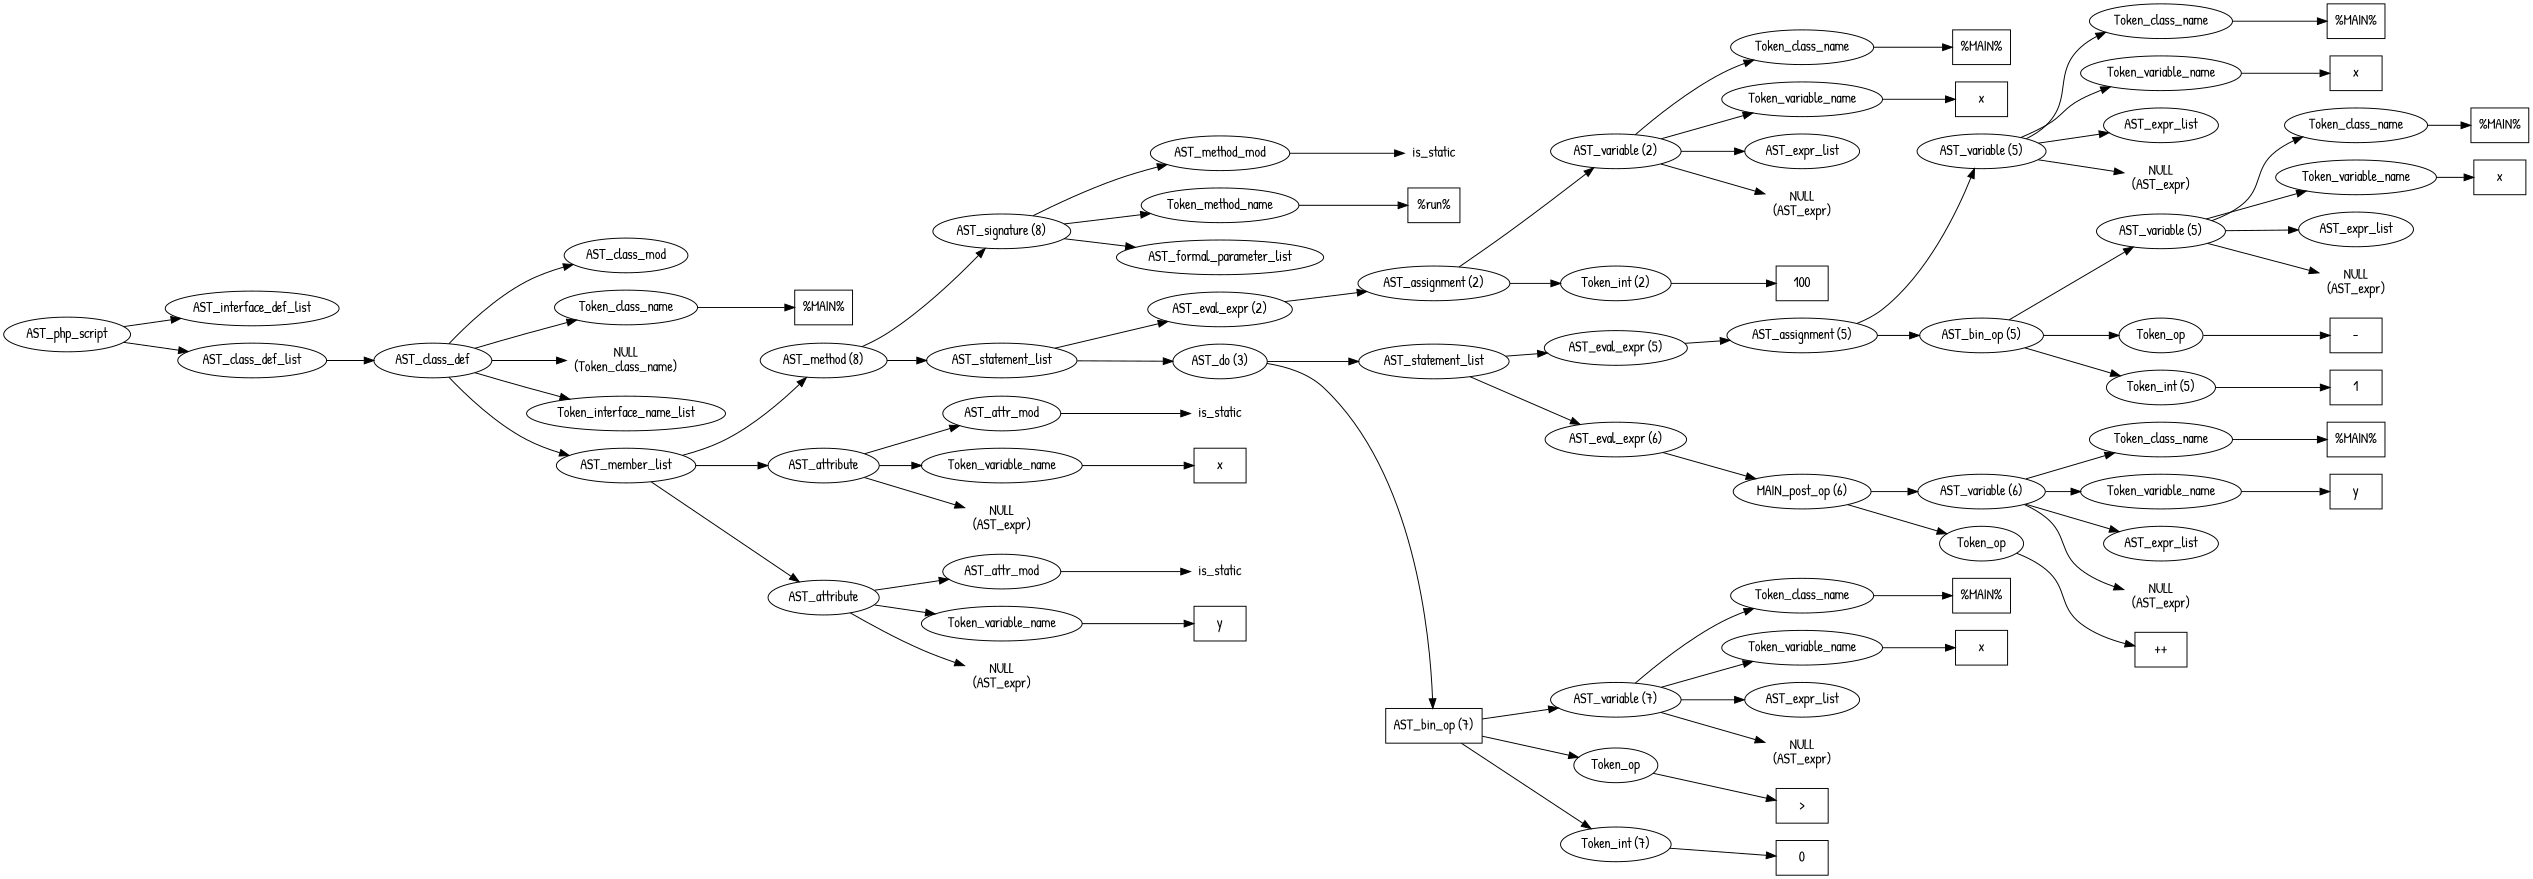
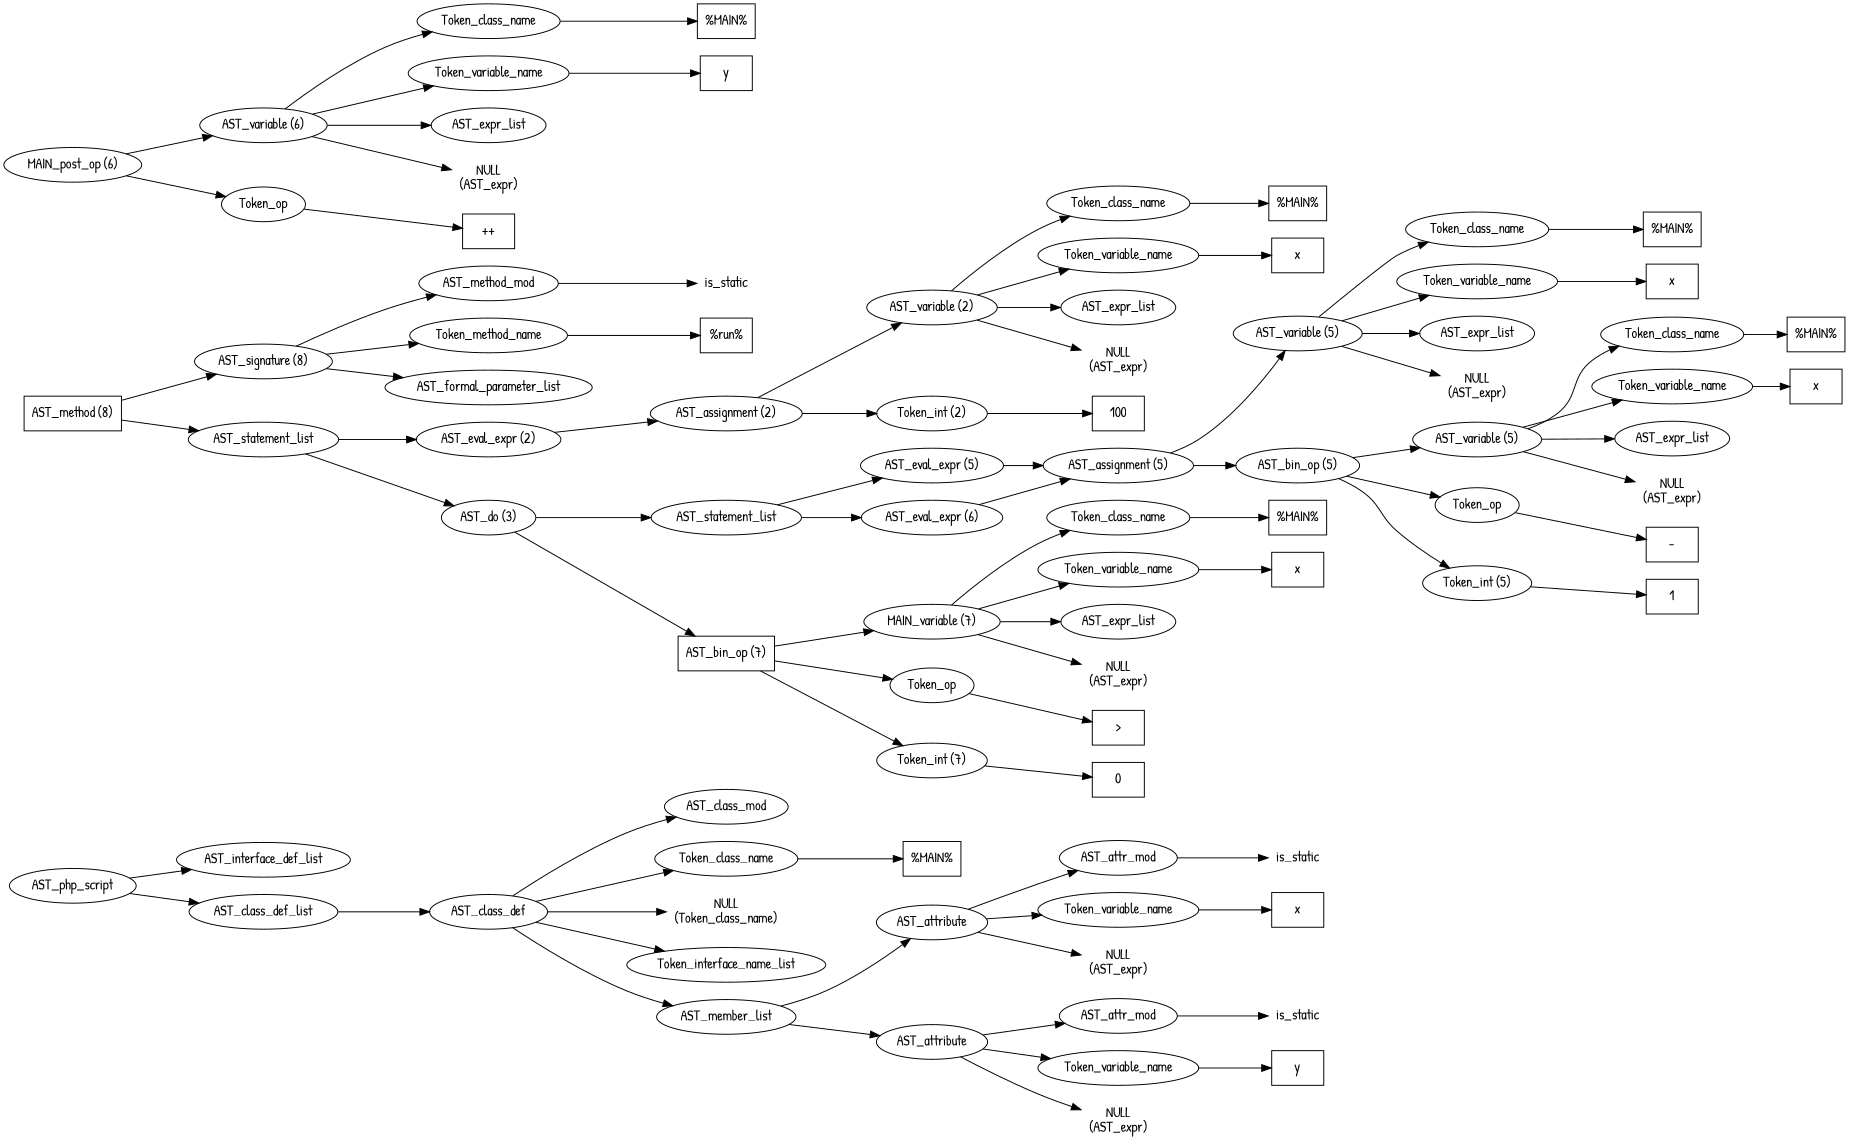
  digraph {
    fontname="Patrick Hand"
    rankdir=LR
    node [fontname="Patrick Hand"]
    edge [fontname="Patrick Hand"]
    n1 [label=AST_php_script]
    n2 [label=AST_interface_def_list]
    n3 [label=AST_class_def_list]
    n4 [label=AST_class_def]
    n5 [label=AST_class_mod]
    n6 [label=Token_class_name]
    n7 [label="NULL\n(Token_class_name)" shape=plaintext]
    n8 [label=Token_interface_name_list]
    n9 [label=AST_member_list]
    n10 [label="%MAIN%" shape=box]
-   n11 [label="AST_method (8)"]
+   n11 [label="AST_method (8)" shape=box]
    n12 [label=AST_attribute]
    n13 [label=AST_attribute]
    n14 [label="AST_signature (8)"]
    n15 [label=AST_statement_list]
    n16 [label=AST_attr_mod]
    n17 [label=Token_variable_name]
    n18 [label="NULL\n(AST_expr)" shape=plaintext]
    n19 [label=AST_attr_mod]
    n20 [label=Token_variable_name]
    n21 [label="NULL\n(AST_expr)" shape=plaintext]
    n22 [label=AST_method_mod]
    n23 [label=Token_method_name]
    n24 [label=AST_formal_parameter_list]
    n25 [label="AST_eval_expr (2)"]
    n26 [label="AST_do (3)"]
    n27 [label=is_static shape=plaintext]
    n28 [label="%run%" shape=box]
    n29 [label="AST_assignment (2)"]
    n30 [label=AST_statement_list]
    n31 [label="AST_bin_op (7)" shape=box]
    n32 [label="AST_variable (2)"]
    n33 [label="Token_int (2)"]
    n34 [label=Token_class_name]
    n35 [label=Token_variable_name]
    n36 [label=AST_expr_list]
    n37 [label="NULL\n(AST_expr)" shape=plaintext]
    n38 [label=100 shape=box]
    n39 [label="%MAIN%" shape=box]
    n40 [label=x shape=box]
    n41 [label="AST_eval_expr (5)"]
    n42 [label="AST_eval_expr (6)"]
-   n43 [label="AST_variable (7)"]
+   n43 [label="MAIN_variable (7)"]
    n44 [label=Token_op]
    n45 [label="Token_int (7)"]
    n46 [label="AST_assignment (5)"]
    n47 [label="MAIN_post_op (6)"]
    n48 [label="AST_variable (5)"]
    n49 [label="AST_bin_op (5)"]
    n50 [label=Token_class_name]
    n51 [label=Token_variable_name]
    n52 [label=AST_expr_list]
    n53 [label="NULL\n(AST_expr)" shape=plaintext]
    n54 [label="AST_variable (5)"]
    n55 [label=Token_op]
    n56 [label="Token_int (5)"]
    n57 [label="%MAIN%" shape=box]
    n58 [label=x shape=box]
    n59 [label=Token_class_name]
    n60 [label=Token_variable_name]
    n61 [label=AST_expr_list]
    n62 [label="NULL\n(AST_expr)" shape=plaintext]
    n63 [label="-" shape=box]
    n64 [label=1 shape=box]
    n65 [label="%MAIN%" shape=box]
    n66 [label=x shape=box]
    n67 [label="AST_variable (6)"]
    n68 [label=Token_op]
    n69 [label=Token_class_name]
    n70 [label=Token_variable_name]
    n71 [label=AST_expr_list]
    n72 [label="NULL\n(AST_expr)" shape=plaintext]
    n73 [label="++" shape=box]
    n74 [label="%MAIN%" shape=box]
    n75 [label=y shape=box]
    n76 [label=Token_class_name]
    n77 [label=Token_variable_name]
    n78 [label=AST_expr_list]
    n79 [label="NULL\n(AST_expr)" shape=plaintext]
    n80 [label=">" shape=box]
    n81 [label=0 shape=box]
    n82 [label="%MAIN%" shape=box]
    n83 [label=x shape=box]
    n84 [label=is_static shape=plaintext]
    n85 [label=x shape=box]
    n86 [label=is_static shape=plaintext]
    n87 [label=y shape=box]
    n1 -> n2
    n1 -> n3
    n3 -> n4
    n4 -> n5
    n4 -> n6
    n4 -> n7
    n4 -> n8
    n4 -> n9
    n6 -> n10
-   n9 -> n11
    n9 -> n12
    n9 -> n13
    n11 -> n14
    n11 -> n15
    n12 -> n16
    n12 -> n17
    n12 -> n18
    n13 -> n19
    n13 -> n20
    n13 -> n21
    n14 -> n22
    n14 -> n23
    n14 -> n24
    n15 -> n25
    n15 -> n26
    n16 -> n84
    n17 -> n85
    n19 -> n86
    n20 -> n87
    n22 -> n27
    n23 -> n28
    n25 -> n29
    n26 -> n30
    n26 -> n31
    n29 -> n32
    n29 -> n33
    n30 -> n41
    n30 -> n42
    n31 -> n43
    n31 -> n44
    n31 -> n45
    n32 -> n34
    n32 -> n35
    n32 -> n36
    n32 -> n37
    n33 -> n38
    n34 -> n39
    n35 -> n40
    n41 -> n46
-   n42 -> n47
+   n42 -> n46
    n43 -> n76
    n43 -> n77
    n43 -> n78
    n43 -> n79
    n44 -> n80
    n45 -> n81
    n46 -> n48
    n46 -> n49
    n47 -> n67
    n47 -> n68
    n48 -> n50
    n48 -> n51
    n48 -> n52
    n48 -> n53
    n49 -> n54
    n49 -> n55
    n49 -> n56
    n50 -> n57
    n51 -> n58
    n54 -> n59
    n54 -> n60
    n54 -> n61
    n54 -> n62
    n55 -> n63
    n56 -> n64
    n59 -> n65
    n60 -> n66
    n67 -> n69
    n67 -> n70
    n67 -> n71
    n67 -> n72
    n68 -> n73
    n69 -> n74
    n70 -> n75
    n76 -> n82
    n77 -> n83
  }
